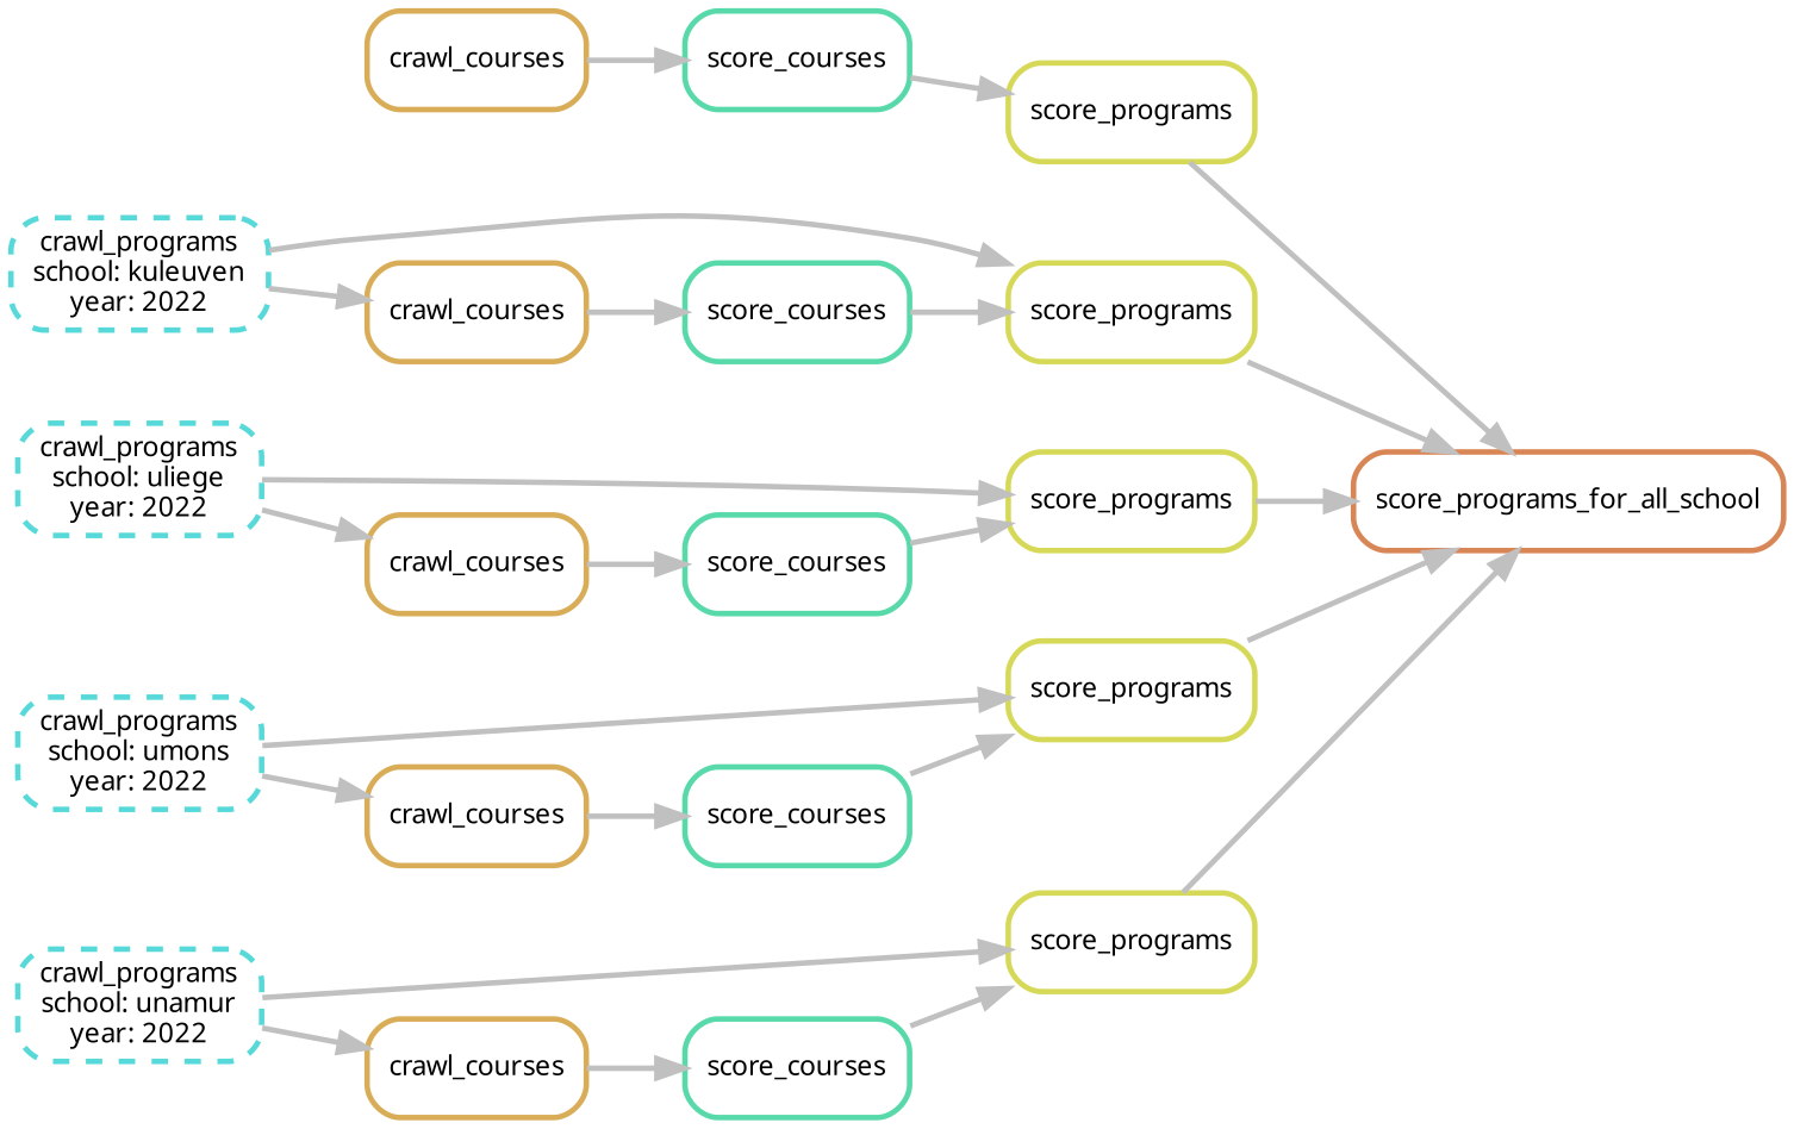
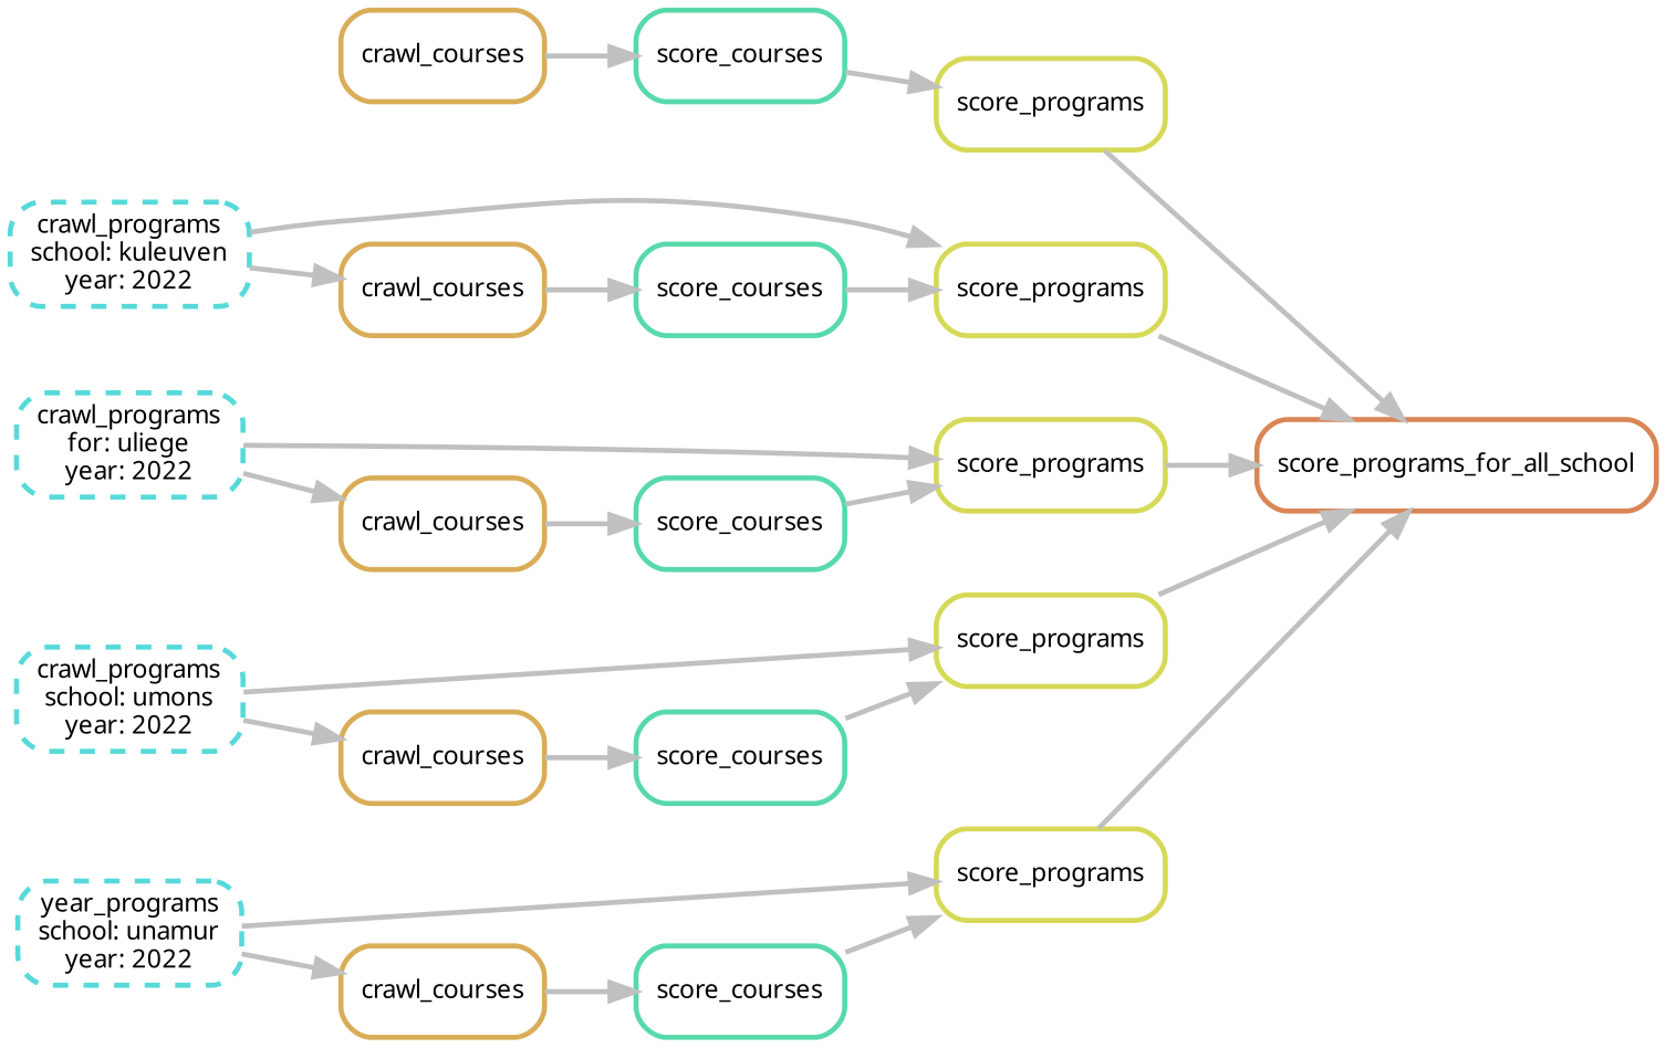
  digraph {
    bgcolor=white
    rankdir=LR
    node [color="0.17 0.6 0.85" fontname=sans fontsize=10 penwidth=2 shape=box style=rounded]
    edge [color=grey penwidth=2]
    n1 [color="0.06 0.6 0.85" label=score_programs_for_all_school]
    n2 [label=score_programs]
    n3 [color="0.11 0.6 0.85" label=crawl_courses]
    n4 [color="0.44 0.6 0.85" label=score_courses]
    n5 [label=score_programs]
    n6 [color="0.50 0.6 0.85" label="crawl_programs\nschool: kuleuven\nyear: 2022" style="rounded,dashed"]
    n7 [color="0.11 0.6 0.85" label=crawl_courses]
    n8 [color="0.44 0.6 0.85" label=score_courses]
    n9 [label=score_programs]
-   n10 [color="0.50 0.6 0.85" label="crawl_programs\nschool: uliege\nyear: 2022" style="rounded,dashed"]
+   n10 [color="0.50 0.6 0.85" label="crawl_programs\nfor: uliege\nyear: 2022" style="rounded,dashed"]
    n11 [color="0.11 0.6 0.85" label=crawl_courses]
    n12 [color="0.44 0.6 0.85" label=score_courses]
    n13 [label=score_programs]
    n14 [color="0.50 0.6 0.85" label="crawl_programs\nschool: umons\nyear: 2022" style="rounded,dashed"]
    n15 [color="0.11 0.6 0.85" label=crawl_courses]
    n16 [color="0.44 0.6 0.85" label=score_courses]
    n17 [label=score_programs]
-   n18 [color="0.50 0.6 0.85" label="crawl_programs\nschool: unamur\nyear: 2022" style="rounded,dashed"]
+   n18 [color="0.50 0.6 0.85" label="year_programs\nschool: unamur\nyear: 2022" style="rounded,dashed"]
    n19 [color="0.11 0.6 0.85" label=crawl_courses]
    n20 [color="0.44 0.6 0.85" label=score_courses]
    n2 -> n1
    n3 -> n4
    n4 -> n2
    n5 -> n1
    n6 -> n5
    n6 -> n7
    n7 -> n8
    n8 -> n5
    n9 -> n1
    n10 -> n9
    n10 -> n11
    n11 -> n12
    n12 -> n9
    n13 -> n1
    n14 -> n13
    n14 -> n15
    n15 -> n16
    n16 -> n13
    n17 -> n1
    n18 -> n17
    n18 -> n19
    n19 -> n20
    n20 -> n17
  }
